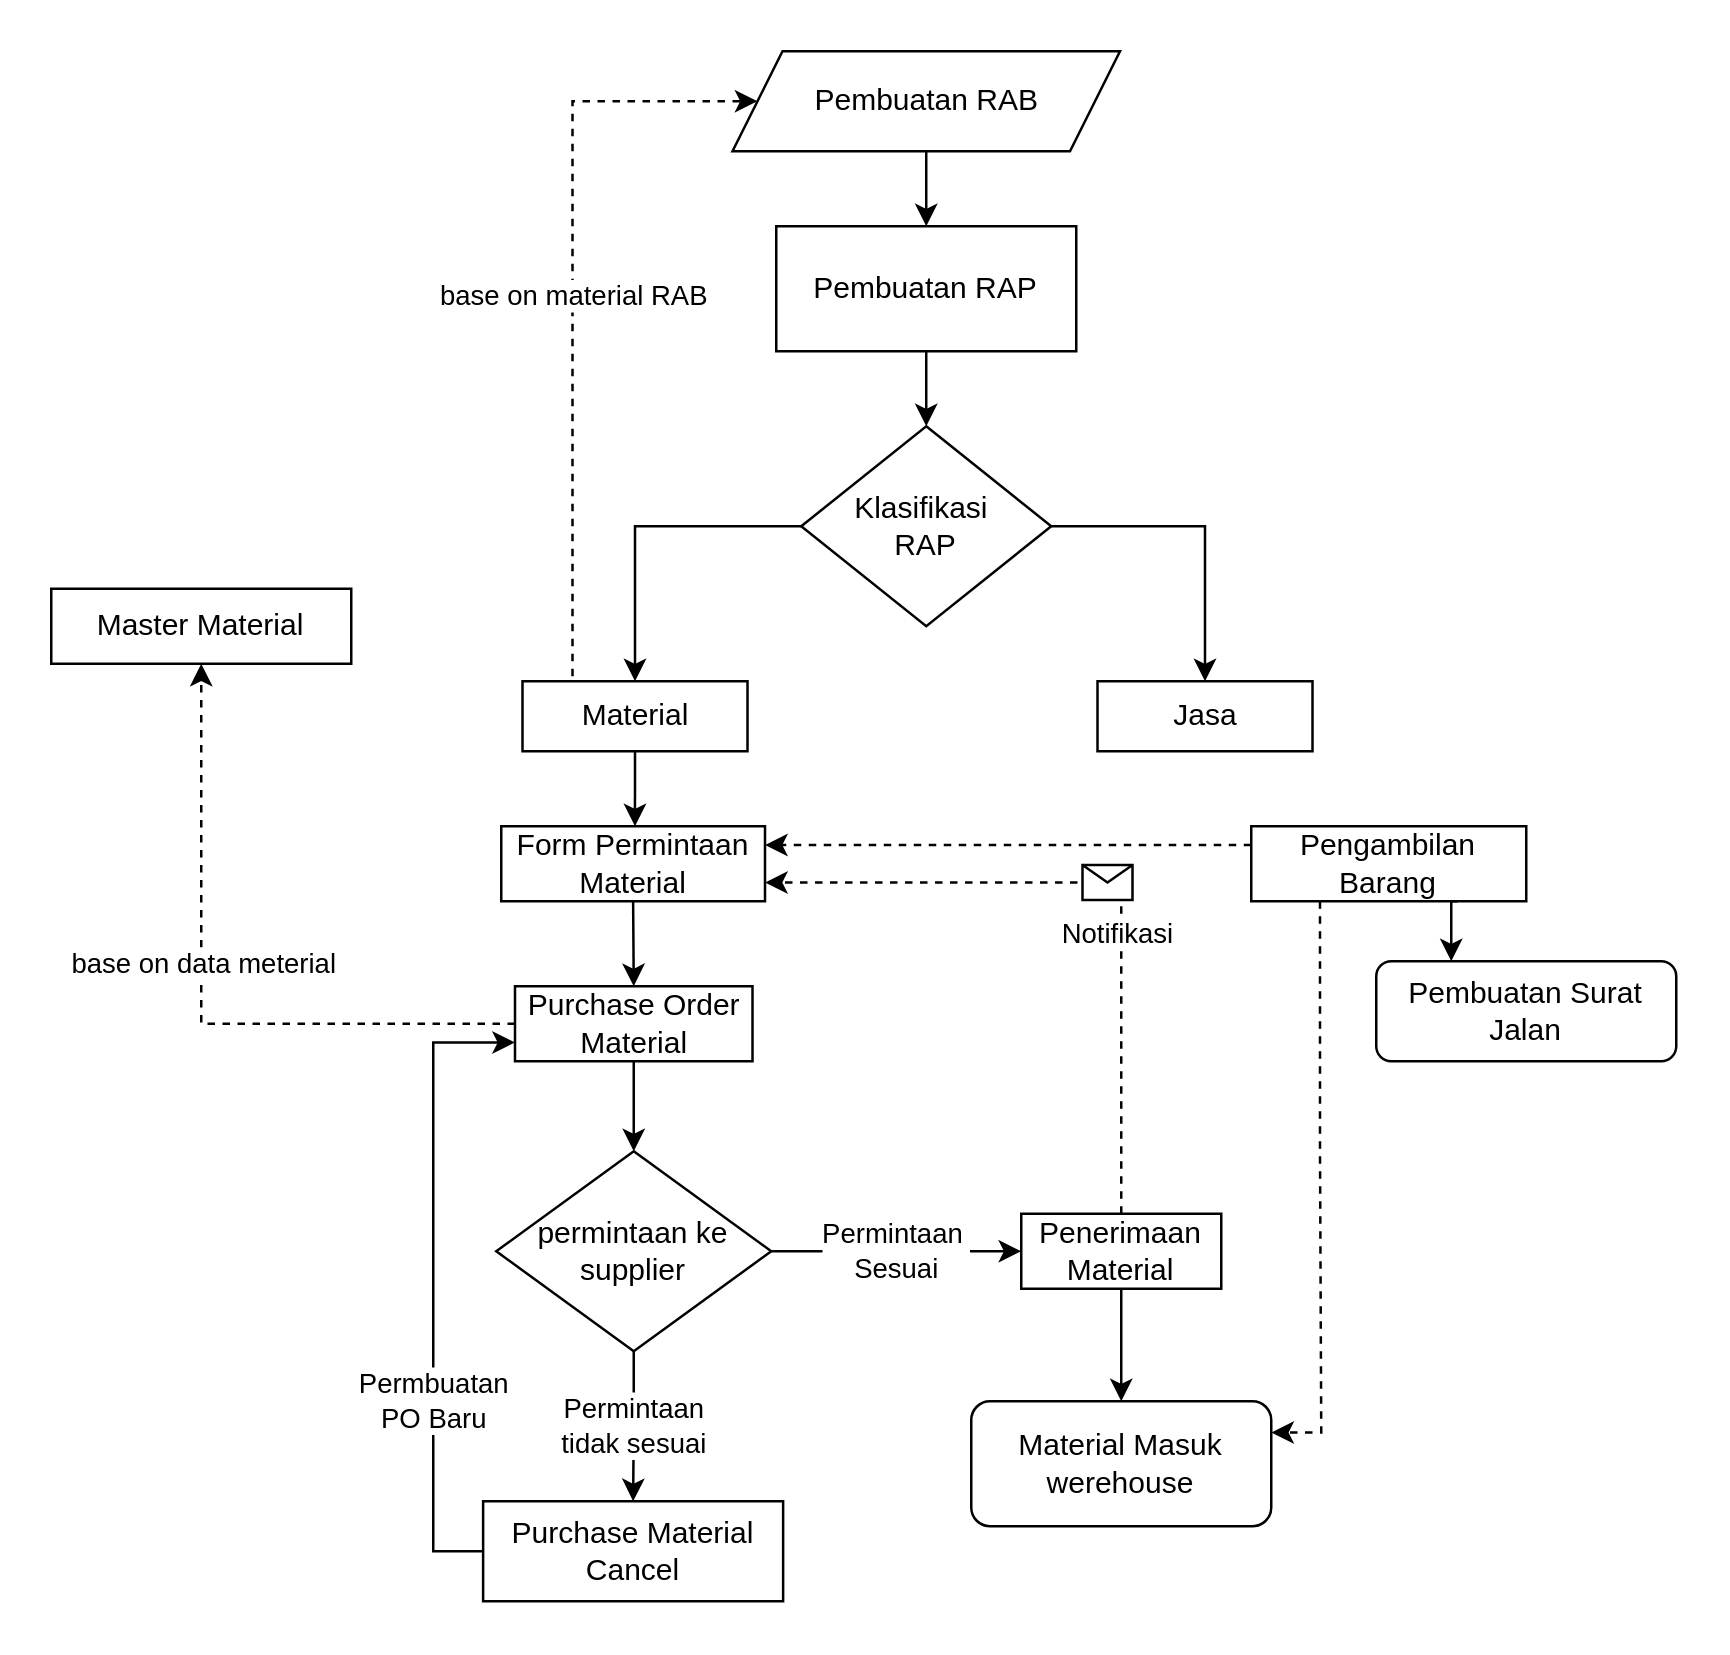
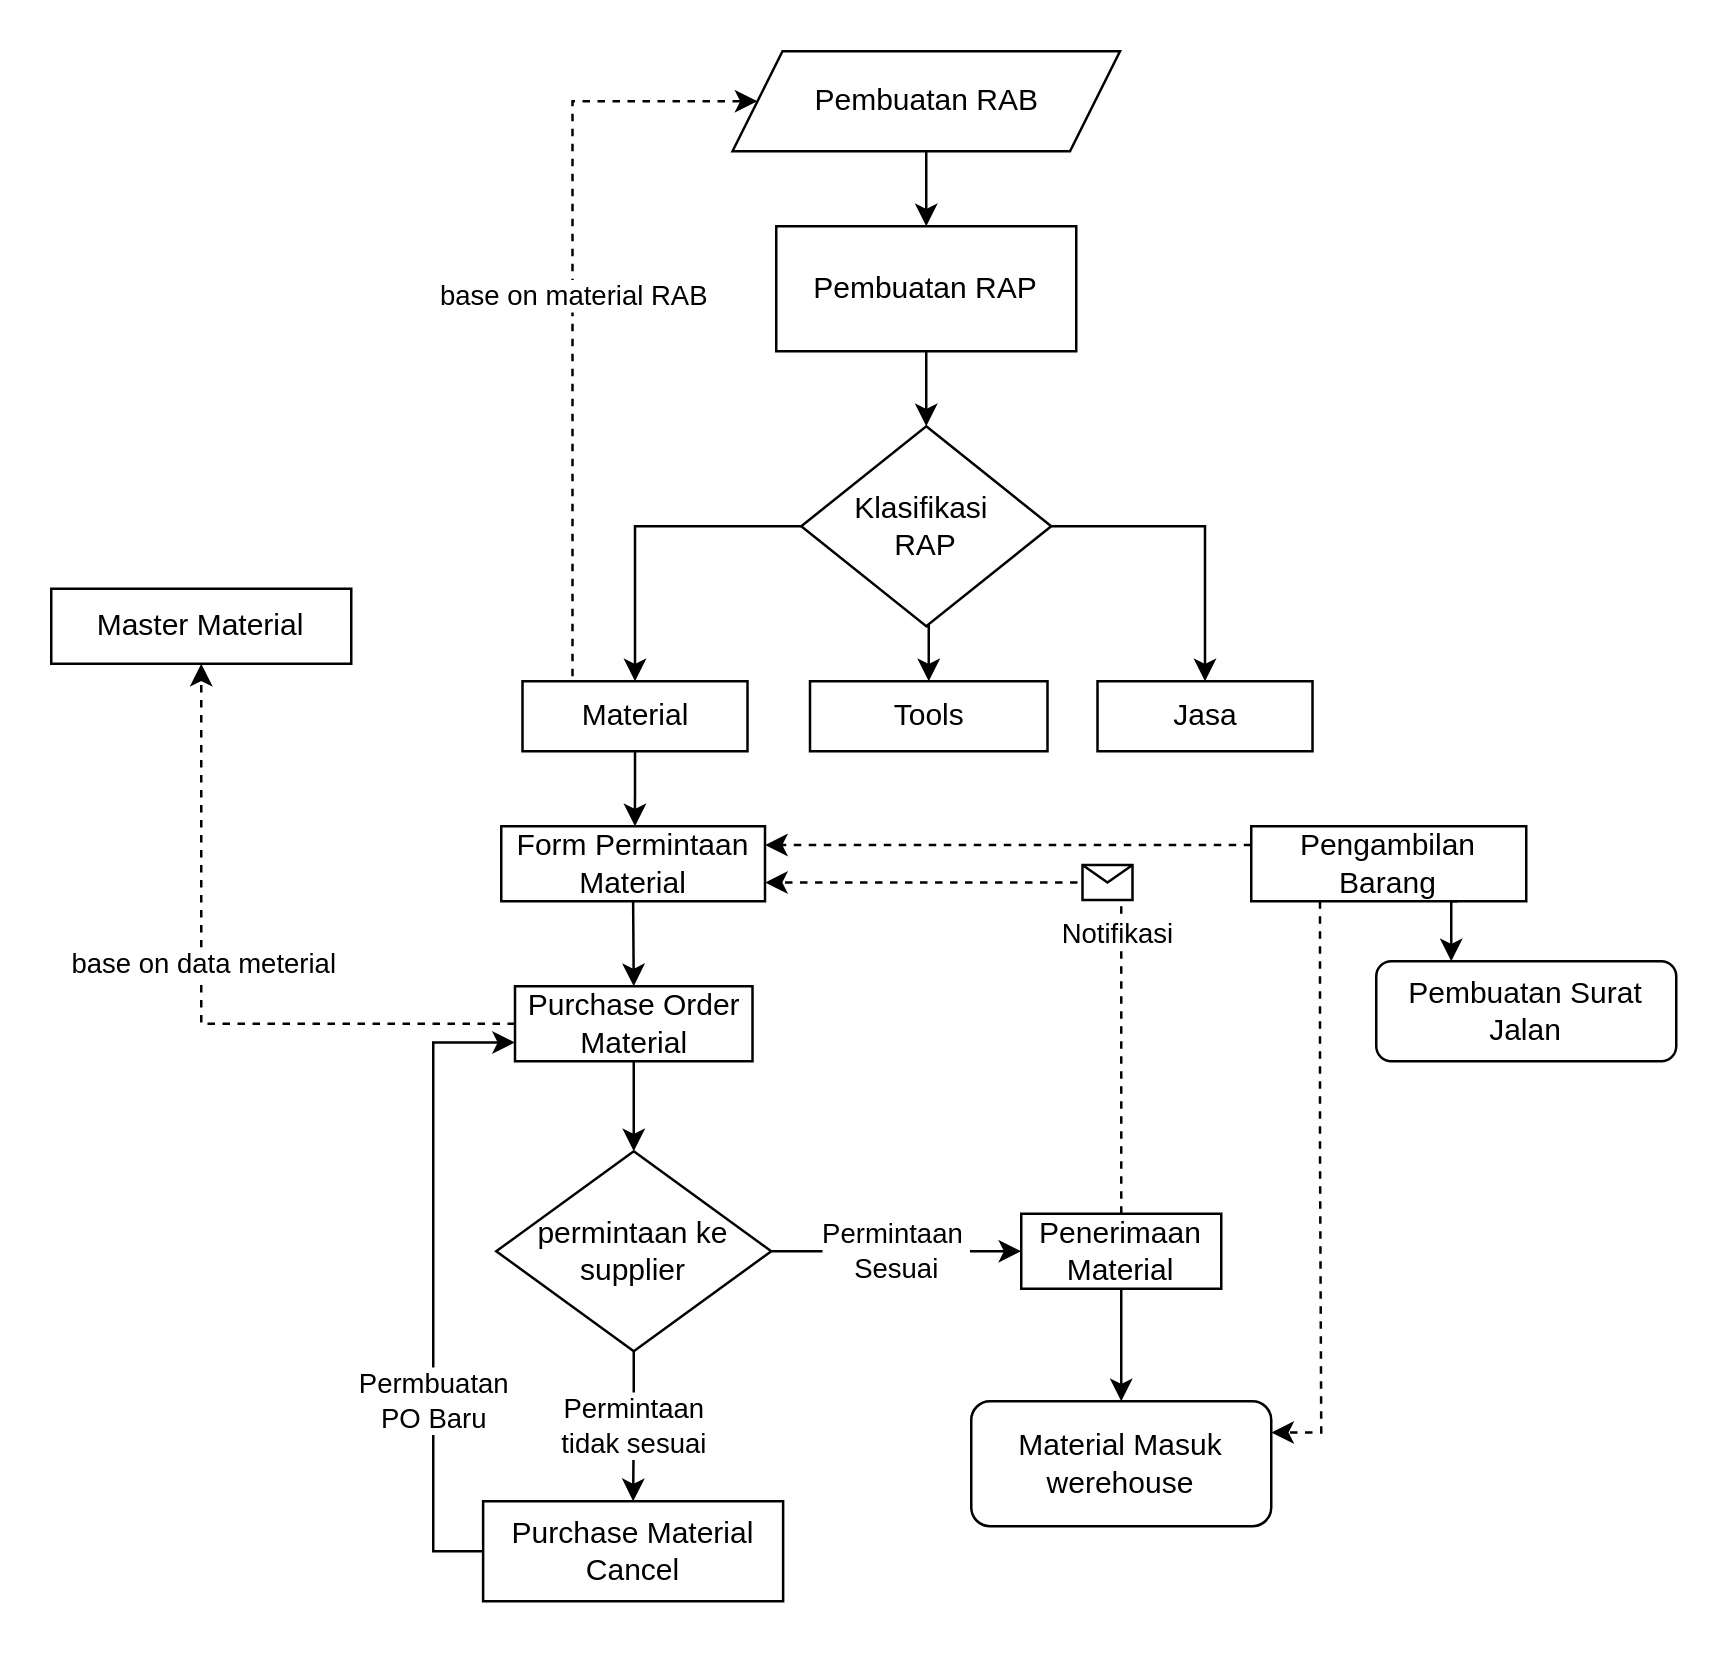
  <mxCell id="0" />
  <mxCell id="1" parent="0" />
  <mxCell id="2" style="edgeStyle=orthogonalEdgeStyle;rounded=0;orthogonalLoop=1;jettySize=auto;html=1;exitX=0.5;exitY=1;exitDx=0;exitDy=0;entryX=0.5;entryY=0;entryDx=0;entryDy=0;" edge="1" parent="1" source="3" target="5"><mxGeometry relative="1" as="geometry" /></mxCell>
  <mxCell id="3" value="Pembuatan RAB" style="shape=parallelogram;perimeter=parallelogramPerimeter;whiteSpace=wrap;html=1;fixedSize=1;" vertex="1" parent="1"><mxGeometry x="292.5" y="20" width="155" height="40" as="geometry" /></mxCell>
  <mxCell id="4" style="edgeStyle=orthogonalEdgeStyle;rounded=0;orthogonalLoop=1;jettySize=auto;html=1;exitX=0.5;exitY=1;exitDx=0;exitDy=0;entryX=0.5;entryY=0;entryDx=0;entryDy=0;" edge="1" parent="1" source="5" target="9"><mxGeometry relative="1" as="geometry" /></mxCell>
  <mxCell id="5" value="Pembuatan RAP" style="rounded=0;whiteSpace=wrap;html=1;" vertex="1" parent="1"><mxGeometry x="310" y="90" width="120" height="50" as="geometry" /></mxCell>
  <mxCell id="6" style="edgeStyle=orthogonalEdgeStyle;rounded=0;orthogonalLoop=1;jettySize=auto;html=1;exitX=0;exitY=0.5;exitDx=0;exitDy=0;entryX=0.5;entryY=0;entryDx=0;entryDy=0;" edge="1" parent="1" source="9" target="11"><mxGeometry relative="1" as="geometry" /></mxCell>
  <mxCell id="7" style="edgeStyle=orthogonalEdgeStyle;rounded=0;orthogonalLoop=1;jettySize=auto;html=1;exitX=1;exitY=0.5;exitDx=0;exitDy=0;entryX=0.5;entryY=0;entryDx=0;entryDy=0;" edge="1" parent="1" source="9" target="13"><mxGeometry relative="1" as="geometry" /></mxCell>
+ <mxCell id="8" style="edgeStyle=orthogonalEdgeStyle;rounded=0;orthogonalLoop=1;jettySize=auto;html=1;exitX=0.5;exitY=1;exitDx=0;exitDy=0;entryX=0.5;entryY=0;entryDx=0;entryDy=0;" edge="1" parent="1" source="9" target="12"><mxGeometry relative="1" as="geometry" /></mxCell>
  <mxCell id="9" value="Klasifikasi&amp;nbsp;&lt;br&gt;RAP" style="rhombus;whiteSpace=wrap;html=1;" vertex="1" parent="1"><mxGeometry x="320" y="170" width="100" height="80" as="geometry" /></mxCell>
  <mxCell id="10" style="edgeStyle=orthogonalEdgeStyle;rounded=0;orthogonalLoop=1;jettySize=auto;html=1;exitX=0.5;exitY=1;exitDx=0;exitDy=0;entryX=0.507;entryY=0;entryDx=0;entryDy=0;entryPerimeter=0;" edge="1" parent="1" source="11" target="16"><mxGeometry relative="1" as="geometry" /></mxCell>
  <mxCell id="11" value="Material" style="rounded=0;whiteSpace=wrap;html=1;" vertex="1" parent="1"><mxGeometry x="208.5" y="272" width="90" height="28" as="geometry" /></mxCell>
+ <mxCell id="12" value="Tools" style="rounded=0;whiteSpace=wrap;html=1;" vertex="1" parent="1"><mxGeometry x="323.5" y="272" width="95" height="28" as="geometry" /></mxCell>
  <mxCell id="13" value="Jasa" style="rounded=0;whiteSpace=wrap;html=1;" vertex="1" parent="1"><mxGeometry x="438.5" y="272" width="86" height="28" as="geometry" /></mxCell>
  <mxCell id="14" value="base on material RAB" style="endArrow=classic;endSize=6;dashed=1;html=1;rounded=0;exitX=0;exitY=0.5;exitDx=0;exitDy=0;entryX=0;entryY=0.5;entryDx=0;entryDy=0;endFill=1;strokeWidth=1;" edge="1" parent="1" target="3"><mxGeometry width="160" relative="1" as="geometry"><mxPoint x="228.5" y="270" as="sourcePoint" /><mxPoint x="218.5" y="160" as="targetPoint" /><Array as="points"><mxPoint x="228.5" y="40" /></Array></mxGeometry></mxCell>
  <mxCell id="15" style="edgeStyle=orthogonalEdgeStyle;rounded=0;orthogonalLoop=1;jettySize=auto;html=1;exitX=0.5;exitY=1;exitDx=0;exitDy=0;entryX=0.5;entryY=0;entryDx=0;entryDy=0;" edge="1" parent="1" source="16" target="18"><mxGeometry relative="1" as="geometry" /></mxCell>
  <mxCell id="16" value="Form Permintaan Material" style="rounded=0;whiteSpace=wrap;html=1;" vertex="1" parent="1"><mxGeometry x="200" y="330" width="105.5" height="30" as="geometry" /></mxCell>
  <mxCell id="17" style="edgeStyle=orthogonalEdgeStyle;rounded=0;orthogonalLoop=1;jettySize=auto;html=1;exitX=0.5;exitY=1;exitDx=0;exitDy=0;" edge="1" parent="1" source="18" target="24"><mxGeometry relative="1" as="geometry" /></mxCell>
  <mxCell id="18" value="Purchase Order&lt;br&gt;Material" style="rounded=0;whiteSpace=wrap;html=1;" vertex="1" parent="1"><mxGeometry x="205.5" y="394" width="95" height="30" as="geometry" /></mxCell>
  <mxCell id="19" value="Master Material" style="rounded=0;whiteSpace=wrap;html=1;" vertex="1" parent="1"><mxGeometry x="20" y="235" width="120" height="30" as="geometry" /></mxCell>
  <mxCell id="20" value="" style="endArrow=classic;html=1;rounded=0;exitX=0;exitY=0.5;exitDx=0;exitDy=0;entryX=0.5;entryY=1;entryDx=0;entryDy=0;edgeStyle=orthogonalEdgeStyle;dashed=1;" edge="1" parent="1" source="18" target="19"><mxGeometry relative="1" as="geometry"><mxPoint x="130" y="310" as="sourcePoint" /><mxPoint x="30" y="310" as="targetPoint" /></mxGeometry></mxCell>
  <mxCell id="21" value="base on data meterial" style="edgeLabel;resizable=0;html=1;align=center;verticalAlign=middle;" connectable="0" vertex="1" parent="20"><mxGeometry relative="1" as="geometry"><mxPoint y="-15" as="offset" /></mxGeometry></mxCell>
  <mxCell id="22" value="Permintaan&amp;nbsp;&lt;br&gt;Sesuai" style="edgeStyle=orthogonalEdgeStyle;rounded=0;orthogonalLoop=1;jettySize=auto;html=1;exitX=1;exitY=0.5;exitDx=0;exitDy=0;entryX=0;entryY=0.5;entryDx=0;entryDy=0;" edge="1" parent="1" source="24" target="28"><mxGeometry relative="1" as="geometry" /></mxCell>
  <mxCell id="23" value="Permintaan&lt;br&gt;tidak sesuai" style="edgeStyle=orthogonalEdgeStyle;rounded=0;orthogonalLoop=1;jettySize=auto;html=1;exitX=0.5;exitY=1;exitDx=0;exitDy=0;entryX=0.5;entryY=0;entryDx=0;entryDy=0;" edge="1" parent="1" source="24" target="26"><mxGeometry relative="1" as="geometry" /></mxCell>
  <mxCell id="24" value="permintaan ke supplier" style="rhombus;whiteSpace=wrap;html=1;" vertex="1" parent="1"><mxGeometry x="198" y="460" width="110" height="80" as="geometry" /></mxCell>
  <mxCell id="25" value="Permbuatan &lt;br&gt;PO Baru" style="edgeStyle=orthogonalEdgeStyle;rounded=0;orthogonalLoop=1;jettySize=auto;html=1;exitX=0;exitY=0.5;exitDx=0;exitDy=0;entryX=0;entryY=0.75;entryDx=0;entryDy=0;" edge="1" parent="1" source="26" target="18"><mxGeometry x="-0.376" relative="1" as="geometry"><mxPoint as="offset" /></mxGeometry></mxCell>
  <mxCell id="26" value="Purchase Material Cancel" style="rounded=0;whiteSpace=wrap;html=1;" vertex="1" parent="1"><mxGeometry x="192.75" y="600" width="120" height="40" as="geometry" /></mxCell>
  <mxCell id="27" style="edgeStyle=orthogonalEdgeStyle;rounded=0;orthogonalLoop=1;jettySize=auto;html=1;exitX=0.5;exitY=1;exitDx=0;exitDy=0;entryX=0.5;entryY=0;entryDx=0;entryDy=0;" edge="1" parent="1" source="28" target="29"><mxGeometry relative="1" as="geometry" /></mxCell>
  <mxCell id="28" value="Penerimaan Material" style="rounded=0;whiteSpace=wrap;html=1;" vertex="1" parent="1"><mxGeometry x="408" y="485" width="80" height="30" as="geometry" /></mxCell>
  <mxCell id="29" value="Material Masuk&lt;br&gt;werehouse" style="rounded=1;whiteSpace=wrap;html=1;" vertex="1" parent="1"><mxGeometry x="388" y="560" width="120" height="50" as="geometry" /></mxCell>
  <mxCell id="30" value="Notifikasi&amp;nbsp;" style="endArrow=classic;html=1;rounded=0;exitX=0.5;exitY=0;exitDx=0;exitDy=0;entryX=1;entryY=0.75;entryDx=0;entryDy=0;dashed=1;edgeStyle=orthogonalEdgeStyle;" edge="1" parent="1" source="28" target="16"><mxGeometry x="-0.186" relative="1" as="geometry"><mxPoint x="370" y="460" as="sourcePoint" /><mxPoint x="470" y="460" as="targetPoint" /><mxPoint as="offset" /></mxGeometry></mxCell>
  <mxCell id="31" value="" style="shape=message;html=1;outlineConnect=0;" vertex="1" parent="30"><mxGeometry width="20" height="14" relative="1" as="geometry"><mxPoint x="-10" y="-7" as="offset" /></mxGeometry></mxCell>
  <mxCell id="32" style="edgeStyle=orthogonalEdgeStyle;rounded=0;orthogonalLoop=1;jettySize=auto;html=1;exitX=0;exitY=0.25;exitDx=0;exitDy=0;entryX=1;entryY=0.25;entryDx=0;entryDy=0;dashed=1;" edge="1" parent="1" source="35" target="16"><mxGeometry relative="1" as="geometry" /></mxCell>
  <mxCell id="33" style="edgeStyle=orthogonalEdgeStyle;rounded=0;orthogonalLoop=1;jettySize=auto;html=1;exitX=0.25;exitY=1;exitDx=0;exitDy=0;entryX=1;entryY=0.25;entryDx=0;entryDy=0;dashed=1;" edge="1" parent="1" source="35" target="29"><mxGeometry relative="1" as="geometry" /></mxCell>
  <mxCell id="34" style="edgeStyle=orthogonalEdgeStyle;rounded=0;orthogonalLoop=1;jettySize=auto;html=1;exitX=0.75;exitY=1;exitDx=0;exitDy=0;entryX=0.25;entryY=0;entryDx=0;entryDy=0;" edge="1" parent="1" source="35" target="36"><mxGeometry relative="1" as="geometry" /></mxCell>
  <mxCell id="35" value="Pengambilan Barang" style="rounded=0;whiteSpace=wrap;html=1;" vertex="1" parent="1"><mxGeometry x="500" y="330" width="110" height="30" as="geometry" /></mxCell>
  <mxCell id="36" value="Pembuatan Surat Jalan" style="rounded=1;whiteSpace=wrap;html=1;" vertex="1" parent="1"><mxGeometry x="550" y="384" width="120" height="40" as="geometry" /></mxCell>
